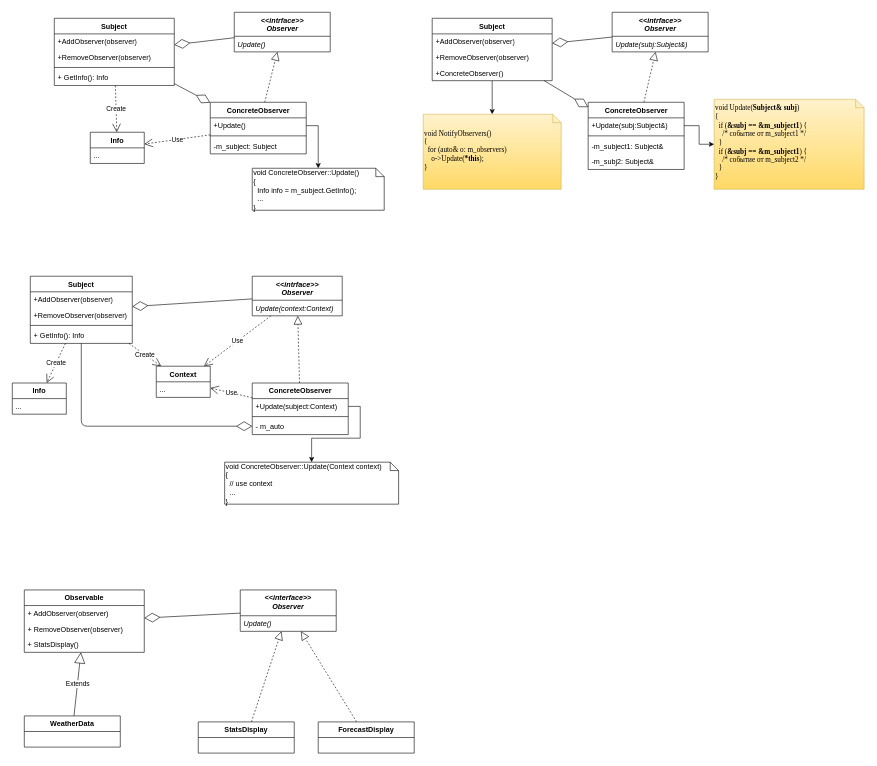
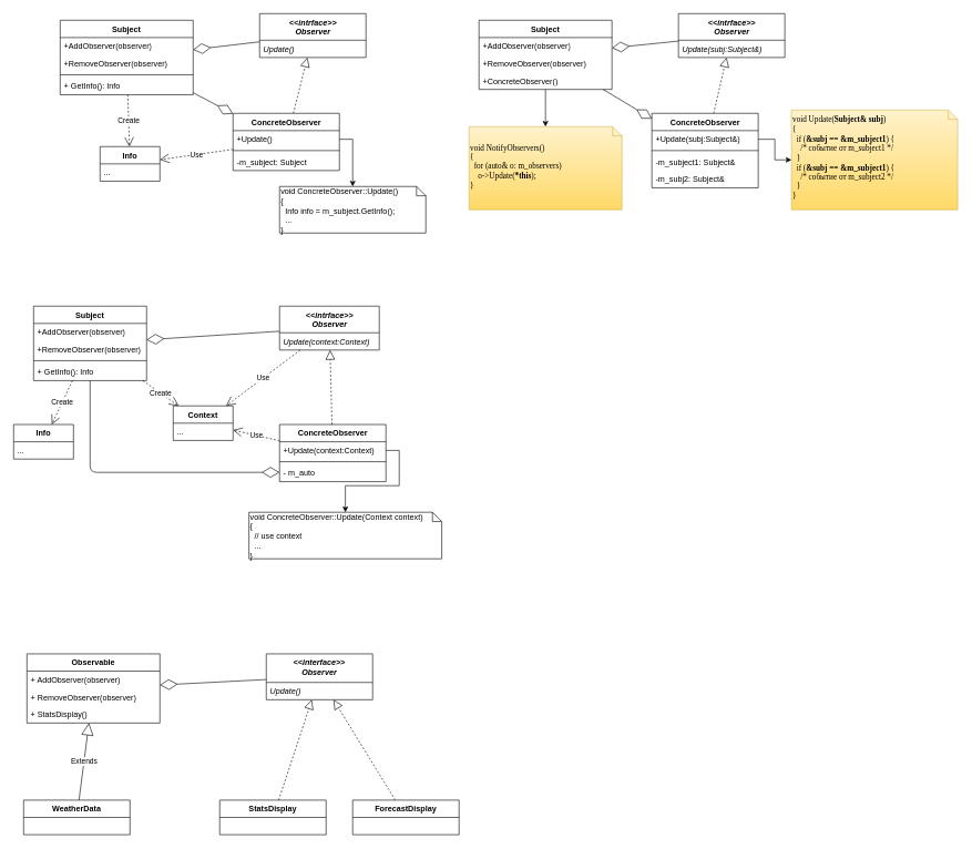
  <mxCell id="0" />
  <mxCell id="1" parent="0" />
  <mxCell id="2" value="&lt;span&gt;&amp;lt;&amp;lt;intrface&amp;gt;&amp;gt;&lt;br&gt;Observer&lt;/span&gt;" style="swimlane;fontStyle=3;align=center;verticalAlign=top;childLayout=stackLayout;horizontal=1;startSize=40;horizontalStack=0;resizeParent=1;resizeParentMax=0;resizeLast=0;collapsible=1;marginBottom=0;html=1;" parent="1" vertex="1"><mxGeometry x="390" y="20" width="160" height="66" as="geometry" /></mxCell>
  <mxCell id="3" value="Update()" style="text;strokeColor=none;fillColor=none;align=left;verticalAlign=top;spacingLeft=4;spacingRight=4;overflow=hidden;rotatable=0;points=[[0,0.5],[1,0.5]];portConstraint=eastwest;fontStyle=2" parent="2" vertex="1"><mxGeometry y="40" width="160" height="26" as="geometry" /></mxCell>
  <mxCell id="4" value="" style="endArrow=diamondThin;endFill=0;endSize=24;html=1;" parent="1" source="2" target="15" edge="1"><mxGeometry width="160" relative="1" as="geometry"><mxPoint x="150" y="160" as="sourcePoint" /><mxPoint x="310" y="160" as="targetPoint" /></mxGeometry></mxCell>
  <mxCell id="5" value="" style="endArrow=diamondThin;endFill=0;endSize=24;html=1;" parent="1" source="15" target="11" edge="1"><mxGeometry width="160" relative="1" as="geometry"><mxPoint x="140" y="270" as="sourcePoint" /><mxPoint x="300" y="270" as="targetPoint" /></mxGeometry></mxCell>
  <mxCell id="6" value="" style="endArrow=block;dashed=1;endFill=0;endSize=12;html=1;" parent="1" source="11" target="2" edge="1"><mxGeometry width="160" relative="1" as="geometry"><mxPoint x="490" y="140" as="sourcePoint" /><mxPoint x="650" y="140" as="targetPoint" /></mxGeometry></mxCell>
  <mxCell id="7" value="void ConcreteObserver::Update()&lt;br&gt;{&lt;br&gt;&amp;nbsp; Info info = m_subject.GetInfo();&lt;br&gt;&amp;nbsp; ...&lt;br&gt;}" style="shape=note;whiteSpace=wrap;html=1;size=14;verticalAlign=top;align=left;spacingTop=-6;" parent="1" vertex="1"><mxGeometry x="420" y="280" width="220" height="70" as="geometry" /></mxCell>
  <mxCell id="8" style="edgeStyle=orthogonalEdgeStyle;rounded=0;orthogonalLoop=1;jettySize=auto;html=1;" parent="1" source="12" target="7" edge="1"><mxGeometry relative="1" as="geometry" /></mxCell>
  <mxCell id="9" value="Info" style="swimlane;fontStyle=1;align=center;verticalAlign=top;childLayout=stackLayout;horizontal=1;startSize=26;horizontalStack=0;resizeParent=1;resizeParentMax=0;resizeLast=0;collapsible=1;marginBottom=0;" parent="1" vertex="1"><mxGeometry x="150" y="220" width="90" height="52" as="geometry" /></mxCell>
  <mxCell id="10" value="..." style="text;strokeColor=none;fillColor=none;align=left;verticalAlign=top;spacingLeft=4;spacingRight=4;overflow=hidden;rotatable=0;points=[[0,0.5],[1,0.5]];portConstraint=eastwest;html=1;" parent="9" vertex="1"><mxGeometry y="26" width="90" height="26" as="geometry" /></mxCell>
  <mxCell id="11" value="ConcreteObserver" style="swimlane;fontStyle=1;align=center;verticalAlign=top;childLayout=stackLayout;horizontal=1;startSize=26;horizontalStack=0;resizeParent=1;resizeParentMax=0;resizeLast=0;collapsible=1;marginBottom=0;html=1;" parent="1" vertex="1"><mxGeometry x="350" y="170" width="160" height="86" as="geometry" /></mxCell>
  <mxCell id="12" value="+Update()" style="text;strokeColor=none;fillColor=none;align=left;verticalAlign=top;spacingLeft=4;spacingRight=4;overflow=hidden;rotatable=0;points=[[0,0.5],[1,0.5]];portConstraint=eastwest;" parent="11" vertex="1"><mxGeometry y="26" width="160" height="26" as="geometry" /></mxCell>
  <mxCell id="13" value="" style="line;strokeWidth=1;fillColor=none;align=left;verticalAlign=middle;spacingTop=-1;spacingLeft=3;spacingRight=3;rotatable=0;labelPosition=right;points=[];portConstraint=eastwest;html=1;" parent="11" vertex="1"><mxGeometry y="52" width="160" height="8" as="geometry" /></mxCell>
  <mxCell id="14" value="-m_subject: Subject" style="text;strokeColor=none;fillColor=none;align=left;verticalAlign=top;spacingLeft=4;spacingRight=4;overflow=hidden;rotatable=0;points=[[0,0.5],[1,0.5]];portConstraint=eastwest;" parent="11" vertex="1"><mxGeometry y="60" width="160" height="26" as="geometry" /></mxCell>
  <mxCell id="15" value="Subject" style="swimlane;fontStyle=1;align=center;verticalAlign=top;childLayout=stackLayout;horizontal=1;startSize=26;horizontalStack=0;resizeParent=1;resizeParentMax=0;resizeLast=0;collapsible=1;marginBottom=0;" parent="1" vertex="1"><mxGeometry x="90" y="30" width="200" height="112" as="geometry" /></mxCell>
  <mxCell id="16" value="+AddObserver(observer)" style="text;strokeColor=none;fillColor=none;align=left;verticalAlign=top;spacingLeft=4;spacingRight=4;overflow=hidden;rotatable=0;points=[[0,0.5],[1,0.5]];portConstraint=eastwest;html=1;" parent="15" vertex="1"><mxGeometry y="26" width="200" height="26" as="geometry" /></mxCell>
  <mxCell id="17" value="+RemoveObserver(observer)" style="text;strokeColor=none;fillColor=none;align=left;verticalAlign=top;spacingLeft=4;spacingRight=4;overflow=hidden;rotatable=0;points=[[0,0.5],[1,0.5]];portConstraint=eastwest;html=1;" parent="15" vertex="1"><mxGeometry y="52" width="200" height="26" as="geometry" /></mxCell>
  <mxCell id="18" value="" style="line;strokeWidth=1;fillColor=none;align=left;verticalAlign=middle;spacingTop=-1;spacingLeft=3;spacingRight=3;rotatable=0;labelPosition=right;points=[];portConstraint=eastwest;html=1;" parent="15" vertex="1"><mxGeometry y="78" width="200" height="8" as="geometry" /></mxCell>
  <mxCell id="19" value="+ GetInfo(): Info" style="text;strokeColor=none;fillColor=none;align=left;verticalAlign=top;spacingLeft=4;spacingRight=4;overflow=hidden;rotatable=0;points=[[0,0.5],[1,0.5]];portConstraint=eastwest;html=1;" parent="15" vertex="1"><mxGeometry y="86" width="200" height="26" as="geometry" /></mxCell>
  <mxCell id="20" value="Create" style="endArrow=open;endSize=12;dashed=1;html=1;" parent="1" source="15" target="9" edge="1"><mxGeometry width="160" relative="1" as="geometry"><mxPoint x="70" y="170" as="sourcePoint" /><mxPoint x="230" y="170" as="targetPoint" /></mxGeometry></mxCell>
  <mxCell id="21" value="Use" style="endArrow=open;endSize=12;dashed=1;html=1;" parent="1" source="11" target="9" edge="1"><mxGeometry width="160" relative="1" as="geometry"><mxPoint x="181.529" y="142" as="sourcePoint" /><mxPoint x="199.647" y="230" as="targetPoint" /></mxGeometry></mxCell>
  <mxCell id="22" value="" style="endArrow=diamondThin;endFill=0;endSize=24;html=1;" parent="1" source="35" target="30" edge="1"><mxGeometry width="160" relative="1" as="geometry"><mxPoint x="100" y="630" as="sourcePoint" /><mxPoint x="260" y="630" as="targetPoint" /></mxGeometry></mxCell>
  <mxCell id="23" value="" style="endArrow=block;dashed=1;endFill=0;endSize=12;html=1;" parent="1" source="37" target="35" edge="1"><mxGeometry width="160" relative="1" as="geometry"><mxPoint x="440" y="610" as="sourcePoint" /><mxPoint x="600" y="610" as="targetPoint" /></mxGeometry></mxCell>
  <mxCell id="24" value="void ConcreteObserver::Update(Context context)&lt;br&gt;{&lt;br&gt;&amp;nbsp; // use context&lt;br&gt;&amp;nbsp; ...&lt;br&gt;}" style="shape=note;whiteSpace=wrap;html=1;size=14;verticalAlign=top;align=left;spacingTop=-6;" parent="1" vertex="1"><mxGeometry x="374" y="770" width="290" height="70" as="geometry" /></mxCell>
  <mxCell id="25" style="edgeStyle=orthogonalEdgeStyle;rounded=0;orthogonalLoop=1;jettySize=auto;html=1;" parent="1" source="38" target="24" edge="1"><mxGeometry relative="1" as="geometry" /></mxCell>
  <mxCell id="26" value="Create" style="endArrow=open;endSize=12;dashed=1;html=1;" parent="1" source="30" target="44" edge="1"><mxGeometry width="160" relative="1" as="geometry"><mxPoint x="20" y="640" as="sourcePoint" /><mxPoint x="180" y="640" as="targetPoint" /></mxGeometry></mxCell>
  <mxCell id="27" value="Create" style="endArrow=open;endSize=12;dashed=1;html=1;" parent="1" source="30" target="41" edge="1"><mxGeometry width="160" relative="1" as="geometry"><mxPoint x="10" y="460" as="sourcePoint" /><mxPoint x="170" y="460" as="targetPoint" /></mxGeometry></mxCell>
  <mxCell id="28" value="Use" style="endArrow=open;endSize=12;dashed=1;html=1;" parent="1" source="35" target="41" edge="1"><mxGeometry width="160" relative="1" as="geometry"><mxPoint x="208.154" y="510" as="sourcePoint" /><mxPoint x="258" y="462" as="targetPoint" /></mxGeometry></mxCell>
  <mxCell id="29" value="Use" style="endArrow=open;endSize=12;dashed=1;html=1;" parent="1" source="37" target="41" edge="1"><mxGeometry width="160" relative="1" as="geometry"><mxPoint x="381.822" y="510" as="sourcePoint" /><mxPoint x="319.019" y="462" as="targetPoint" /></mxGeometry></mxCell>
  <mxCell id="30" value="Subject" style="swimlane;fontStyle=1;align=center;verticalAlign=top;childLayout=stackLayout;horizontal=1;startSize=26;horizontalStack=0;resizeParent=1;resizeParentMax=0;resizeLast=0;collapsible=1;marginBottom=0;" parent="1" vertex="1"><mxGeometry x="50" y="460" width="170" height="112" as="geometry" /></mxCell>
  <mxCell id="31" value="+AddObserver(observer)" style="text;strokeColor=none;fillColor=none;align=left;verticalAlign=top;spacingLeft=4;spacingRight=4;overflow=hidden;rotatable=0;points=[[0,0.5],[1,0.5]];portConstraint=eastwest;html=1;" parent="30" vertex="1"><mxGeometry y="26" width="170" height="26" as="geometry" /></mxCell>
  <mxCell id="32" value="+RemoveObserver(observer)" style="text;strokeColor=none;fillColor=none;align=left;verticalAlign=top;spacingLeft=4;spacingRight=4;overflow=hidden;rotatable=0;points=[[0,0.5],[1,0.5]];portConstraint=eastwest;html=1;" parent="30" vertex="1"><mxGeometry y="52" width="170" height="26" as="geometry" /></mxCell>
  <mxCell id="33" value="" style="line;strokeWidth=1;fillColor=none;align=left;verticalAlign=middle;spacingTop=-1;spacingLeft=3;spacingRight=3;rotatable=0;labelPosition=right;points=[];portConstraint=eastwest;html=1;" parent="30" vertex="1"><mxGeometry y="78" width="170" height="8" as="geometry" /></mxCell>
  <mxCell id="34" value="+ GetInfo(): Info" style="text;strokeColor=none;fillColor=none;align=left;verticalAlign=top;spacingLeft=4;spacingRight=4;overflow=hidden;rotatable=0;points=[[0,0.5],[1,0.5]];portConstraint=eastwest;html=1;" parent="30" vertex="1"><mxGeometry y="86" width="170" height="26" as="geometry" /></mxCell>
  <mxCell id="35" value="&lt;span&gt;&amp;lt;&amp;lt;intrface&amp;gt;&amp;gt;&lt;br&gt;Observer&lt;/span&gt;" style="swimlane;fontStyle=3;align=center;verticalAlign=top;childLayout=stackLayout;horizontal=1;startSize=40;horizontalStack=0;resizeParent=1;resizeParentMax=0;resizeLast=0;collapsible=1;marginBottom=0;html=1;" parent="1" vertex="1"><mxGeometry x="420" y="460" width="150" height="66" as="geometry" /></mxCell>
  <mxCell id="36" value="Update(context:Context)" style="text;strokeColor=none;fillColor=none;align=left;verticalAlign=top;spacingLeft=4;spacingRight=4;overflow=hidden;rotatable=0;points=[[0,0.5],[1,0.5]];portConstraint=eastwest;fontStyle=2" parent="35" vertex="1"><mxGeometry y="40" width="150" height="26" as="geometry" /></mxCell>
  <mxCell id="37" value="ConcreteObserver" style="swimlane;fontStyle=1;align=center;verticalAlign=top;childLayout=stackLayout;horizontal=1;startSize=26;horizontalStack=0;resizeParent=1;resizeParentMax=0;resizeLast=0;collapsible=1;marginBottom=0;html=1;" parent="1" vertex="1"><mxGeometry x="420" y="638" width="160" height="86" as="geometry" /></mxCell>
- <mxCell id="38" value="+Update(subject:Context)" style="text;strokeColor=none;fillColor=none;align=left;verticalAlign=top;spacingLeft=4;spacingRight=4;overflow=hidden;rotatable=0;points=[[0,0.5],[1,0.5]];portConstraint=eastwest;" parent="37" vertex="1"><mxGeometry y="26" width="160" height="26" as="geometry" /></mxCell>
+ <mxCell id="38" value="+Update(context:Context)" style="text;strokeColor=none;fillColor=none;align=left;verticalAlign=top;spacingLeft=4;spacingRight=4;overflow=hidden;rotatable=0;points=[[0,0.5],[1,0.5]];portConstraint=eastwest;" parent="37" vertex="1"><mxGeometry y="26" width="160" height="26" as="geometry" /></mxCell>
  <mxCell id="39" value="" style="line;strokeWidth=1;fillColor=none;align=left;verticalAlign=middle;spacingTop=-1;spacingLeft=3;spacingRight=3;rotatable=0;labelPosition=right;points=[];portConstraint=eastwest;html=1;" parent="37" vertex="1"><mxGeometry y="52" width="160" height="8" as="geometry" /></mxCell>
  <mxCell id="40" value="- m_auto" style="text;strokeColor=none;fillColor=none;align=left;verticalAlign=top;spacingLeft=4;spacingRight=4;overflow=hidden;rotatable=0;points=[[0,0.5],[1,0.5]];portConstraint=eastwest;" parent="37" vertex="1"><mxGeometry y="60" width="160" height="26" as="geometry" /></mxCell>
  <mxCell id="41" value="Context" style="swimlane;fontStyle=1;align=center;verticalAlign=top;childLayout=stackLayout;horizontal=1;startSize=26;horizontalStack=0;resizeParent=1;resizeParentMax=0;resizeLast=0;collapsible=1;marginBottom=0;" parent="1" vertex="1"><mxGeometry x="260" y="610" width="90" height="52" as="geometry" /></mxCell>
  <mxCell id="42" value="..." style="text;strokeColor=none;fillColor=none;align=left;verticalAlign=top;spacingLeft=4;spacingRight=4;overflow=hidden;rotatable=0;points=[[0,0.5],[1,0.5]];portConstraint=eastwest;html=1;" parent="41" vertex="1"><mxGeometry y="26" width="90" height="26" as="geometry" /></mxCell>
  <mxCell id="43" value="" style="endArrow=diamondThin;endFill=0;endSize=24;html=1;edgeStyle=orthogonalEdgeStyle;" parent="1" source="30" target="37" edge="1"><mxGeometry width="160" relative="1" as="geometry"><mxPoint x="180" y="790" as="sourcePoint" /><mxPoint x="350" y="730" as="targetPoint" /><Array as="points"><mxPoint x="135" y="710" /></Array></mxGeometry></mxCell>
  <mxCell id="44" value="Info" style="swimlane;fontStyle=1;align=center;verticalAlign=top;childLayout=stackLayout;horizontal=1;startSize=26;horizontalStack=0;resizeParent=1;resizeParentMax=0;resizeLast=0;collapsible=1;marginBottom=0;" parent="1" vertex="1"><mxGeometry x="20" y="638" width="90" height="52" as="geometry" /></mxCell>
  <mxCell id="45" value="..." style="text;strokeColor=none;fillColor=none;align=left;verticalAlign=top;spacingLeft=4;spacingRight=4;overflow=hidden;rotatable=0;points=[[0,0.5],[1,0.5]];portConstraint=eastwest;html=1;" parent="44" vertex="1"><mxGeometry y="26" width="90" height="26" as="geometry" /></mxCell>
- <mxCell id="46" value="WeatherData" style="swimlane;fontStyle=1;align=center;verticalAlign=top;childLayout=stackLayout;horizontal=1;startSize=26;horizontalStack=0;resizeParent=1;resizeParentMax=0;resizeLast=0;collapsible=1;marginBottom=0;" parent="1" vertex="1"><mxGeometry x="40" y="1193" width="160" height="52" as="geometry" /></mxCell>
+ <mxCell id="46" value="WeatherData" style="swimlane;fontStyle=1;align=center;verticalAlign=top;childLayout=stackLayout;horizontal=1;startSize=26;horizontalStack=0;resizeParent=1;resizeParentMax=0;resizeLast=0;collapsible=1;marginBottom=0;" parent="1" vertex="1"><mxGeometry x="35" y="1203" width="160" height="52" as="geometry" /></mxCell>
  <mxCell id="47" value="Observable" style="swimlane;fontStyle=1;align=center;verticalAlign=top;childLayout=stackLayout;horizontal=1;startSize=26;horizontalStack=0;resizeParent=1;resizeParentMax=0;resizeLast=0;collapsible=1;marginBottom=0;" parent="1" vertex="1"><mxGeometry x="40" y="983" width="200" height="104" as="geometry" /></mxCell>
  <mxCell id="48" value="+ AddObserver(observer)" style="text;strokeColor=none;fillColor=none;align=left;verticalAlign=top;spacingLeft=4;spacingRight=4;overflow=hidden;rotatable=0;points=[[0,0.5],[1,0.5]];portConstraint=eastwest;" parent="47" vertex="1"><mxGeometry y="26" width="200" height="26" as="geometry" /></mxCell>
  <mxCell id="49" value="+ RemoveObserver(observer)" style="text;strokeColor=none;fillColor=none;align=left;verticalAlign=top;spacingLeft=4;spacingRight=4;overflow=hidden;rotatable=0;points=[[0,0.5],[1,0.5]];portConstraint=eastwest;" parent="47" vertex="1"><mxGeometry y="52" width="200" height="26" as="geometry" /></mxCell>
  <mxCell id="50" value="+ StatsDisplay()" style="text;strokeColor=none;fillColor=none;align=left;verticalAlign=top;spacingLeft=4;spacingRight=4;overflow=hidden;rotatable=0;points=[[0,0.5],[1,0.5]];portConstraint=eastwest;" parent="47" vertex="1"><mxGeometry y="78" width="200" height="26" as="geometry" /></mxCell>
  <mxCell id="51" value="Extends" style="endArrow=block;endSize=16;endFill=0;html=1;" parent="1" source="46" target="47" edge="1"><mxGeometry width="160" relative="1" as="geometry"><mxPoint x="-130" y="1133" as="sourcePoint" /><mxPoint x="30" y="1133" as="targetPoint" /></mxGeometry></mxCell>
  <mxCell id="52" value="&lt;&lt;interface&gt;&gt;&#10;Observer" style="swimlane;fontStyle=3;align=center;verticalAlign=top;childLayout=stackLayout;horizontal=1;startSize=43;horizontalStack=0;resizeParent=1;resizeParentMax=0;resizeLast=0;collapsible=1;marginBottom=0;" parent="1" vertex="1"><mxGeometry x="400" y="983" width="160" height="69" as="geometry" /></mxCell>
  <mxCell id="53" value="Update()" style="text;strokeColor=none;fillColor=none;align=left;verticalAlign=top;spacingLeft=4;spacingRight=4;overflow=hidden;rotatable=0;points=[[0,0.5],[1,0.5]];portConstraint=eastwest;fontStyle=2" parent="52" vertex="1"><mxGeometry y="43" width="160" height="26" as="geometry" /></mxCell>
  <mxCell id="54" value="StatsDisplay" style="swimlane;fontStyle=1;align=center;verticalAlign=top;childLayout=stackLayout;horizontal=1;startSize=26;horizontalStack=0;resizeParent=1;resizeParentMax=0;resizeLast=0;collapsible=1;marginBottom=0;" parent="1" vertex="1"><mxGeometry x="330" y="1203" width="160" height="52" as="geometry" /></mxCell>
  <mxCell id="55" value="" style="endArrow=block;dashed=1;endFill=0;endSize=12;html=1;" parent="1" source="54" target="52" edge="1"><mxGeometry width="160" relative="1" as="geometry"><mxPoint x="440" y="1143" as="sourcePoint" /><mxPoint x="600" y="1143" as="targetPoint" /></mxGeometry></mxCell>
  <mxCell id="56" value="ForecastDisplay" style="swimlane;fontStyle=1;align=center;verticalAlign=top;childLayout=stackLayout;horizontal=1;startSize=26;horizontalStack=0;resizeParent=1;resizeParentMax=0;resizeLast=0;collapsible=1;marginBottom=0;" parent="1" vertex="1"><mxGeometry x="530" y="1203" width="160" height="52" as="geometry" /></mxCell>
  <mxCell id="57" value="" style="endArrow=block;dashed=1;endFill=0;endSize=12;html=1;" parent="1" source="56" target="52" edge="1"><mxGeometry width="160" relative="1" as="geometry"><mxPoint x="440" y="1143" as="sourcePoint" /><mxPoint x="600" y="1143" as="targetPoint" /></mxGeometry></mxCell>
  <mxCell id="58" value="" style="endArrow=diamondThin;endFill=0;endSize=24;html=1;" parent="1" source="52" target="47" edge="1"><mxGeometry width="160" relative="1" as="geometry"><mxPoint x="200" y="1133" as="sourcePoint" /><mxPoint x="360" y="1133" as="targetPoint" /></mxGeometry></mxCell>
  <mxCell id="59" value="&lt;span&gt;&amp;lt;&amp;lt;intrface&amp;gt;&amp;gt;&lt;br&gt;Observer&lt;/span&gt;" style="swimlane;fontStyle=3;align=center;verticalAlign=top;childLayout=stackLayout;horizontal=1;startSize=40;horizontalStack=0;resizeParent=1;resizeParentMax=0;resizeLast=0;collapsible=1;marginBottom=0;html=1;" vertex="1" parent="1"><mxGeometry x="1020" y="20" width="160" height="66" as="geometry" /></mxCell>
  <mxCell id="60" value="Update(subj:Subject&amp;)" style="text;strokeColor=none;fillColor=none;align=left;verticalAlign=top;spacingLeft=4;spacingRight=4;overflow=hidden;rotatable=0;points=[[0,0.5],[1,0.5]];portConstraint=eastwest;fontStyle=2" vertex="1" parent="59"><mxGeometry y="40" width="160" height="26" as="geometry" /></mxCell>
  <mxCell id="61" value="" style="endArrow=diamondThin;endFill=0;endSize=24;html=1;" edge="1" source="59" target="72" parent="1"><mxGeometry width="160" relative="1" as="geometry"><mxPoint x="780" y="160" as="sourcePoint" /><mxPoint x="940" y="160" as="targetPoint" /></mxGeometry></mxCell>
  <mxCell id="62" value="" style="endArrow=diamondThin;endFill=0;endSize=24;html=1;" edge="1" source="72" target="66" parent="1"><mxGeometry width="160" relative="1" as="geometry"><mxPoint x="770" y="270" as="sourcePoint" /><mxPoint x="930" y="270" as="targetPoint" /></mxGeometry></mxCell>
  <mxCell id="63" value="" style="endArrow=block;dashed=1;endFill=0;endSize=12;html=1;" edge="1" source="66" target="59" parent="1"><mxGeometry width="160" relative="1" as="geometry"><mxPoint x="1120" y="140" as="sourcePoint" /><mxPoint x="1280" y="140" as="targetPoint" /></mxGeometry></mxCell>
  <mxCell id="64" value="void Update(&lt;b&gt;Subject&amp;amp; subj&lt;/b&gt;)&lt;br&gt;{&lt;br&gt;&amp;nbsp; if (&lt;b&gt;&amp;amp;subj == &amp;amp;m_subject1&lt;/b&gt;) {&lt;br&gt;&amp;nbsp; &amp;nbsp; /* событие от m_subject1 */&lt;br&gt;&amp;nbsp; }&lt;br&gt;&amp;nbsp; if (&lt;b&gt;&amp;amp;subj == &amp;amp;m_subject1&lt;/b&gt;) {&lt;br style=&quot;border-color: var(--border-color);&quot;&gt;&amp;nbsp; &amp;nbsp; /* событие от m_subject2 */&lt;br style=&quot;border-color: var(--border-color);&quot;&gt;&amp;nbsp; }&lt;br&gt;}" style="shape=note;whiteSpace=wrap;html=1;size=14;verticalAlign=middle;align=left;spacingTop=-6;fillColor=#fff2cc;gradientColor=#ffd966;strokeColor=#d6b656;fontFamily=Lucida Console;" vertex="1" parent="1"><mxGeometry x="1190" y="165" width="250" height="150" as="geometry" /></mxCell>
  <mxCell id="65" style="edgeStyle=orthogonalEdgeStyle;rounded=0;orthogonalLoop=1;jettySize=auto;html=1;" edge="1" source="67" target="64" parent="1"><mxGeometry relative="1" as="geometry" /></mxCell>
  <mxCell id="66" value="ConcreteObserver" style="swimlane;fontStyle=1;align=center;verticalAlign=top;childLayout=stackLayout;horizontal=1;startSize=26;horizontalStack=0;resizeParent=1;resizeParentMax=0;resizeLast=0;collapsible=1;marginBottom=0;html=1;" vertex="1" parent="1"><mxGeometry x="980" y="170" width="160" height="112" as="geometry" /></mxCell>
  <mxCell id="67" value="+Update(subj:Subject&amp;)" style="text;strokeColor=none;fillColor=none;align=left;verticalAlign=top;spacingLeft=4;spacingRight=4;overflow=hidden;rotatable=0;points=[[0,0.5],[1,0.5]];portConstraint=eastwest;" vertex="1" parent="66"><mxGeometry y="26" width="160" height="26" as="geometry" /></mxCell>
  <mxCell id="68" value="" style="line;strokeWidth=1;fillColor=none;align=left;verticalAlign=middle;spacingTop=-1;spacingLeft=3;spacingRight=3;rotatable=0;labelPosition=right;points=[];portConstraint=eastwest;html=1;" vertex="1" parent="66"><mxGeometry y="52" width="160" height="8" as="geometry" /></mxCell>
  <mxCell id="69" value="-m_subject1: Subject&amp;" style="text;strokeColor=none;fillColor=none;align=left;verticalAlign=top;spacingLeft=4;spacingRight=4;overflow=hidden;rotatable=0;points=[[0,0.5],[1,0.5]];portConstraint=eastwest;" vertex="1" parent="66"><mxGeometry y="60" width="160" height="26" as="geometry" /></mxCell>
  <mxCell id="70" value="-m_subj2: Subject&amp;" style="text;strokeColor=none;fillColor=none;align=left;verticalAlign=top;spacingLeft=4;spacingRight=4;overflow=hidden;rotatable=0;points=[[0,0.5],[1,0.5]];portConstraint=eastwest;" vertex="1" parent="66"><mxGeometry y="86" width="160" height="26" as="geometry" /></mxCell>
  <mxCell id="71" style="edgeStyle=orthogonalEdgeStyle;rounded=0;orthogonalLoop=1;jettySize=auto;html=1;" edge="1" parent="1" source="72" target="76"><mxGeometry relative="1" as="geometry" /></mxCell>
  <mxCell id="72" value="Subject" style="swimlane;fontStyle=1;align=center;verticalAlign=top;childLayout=stackLayout;horizontal=1;startSize=26;horizontalStack=0;resizeParent=1;resizeParentMax=0;resizeLast=0;collapsible=1;marginBottom=0;" vertex="1" parent="1"><mxGeometry x="720" y="30" width="200" height="104" as="geometry" /></mxCell>
  <mxCell id="73" value="+AddObserver(observer)" style="text;strokeColor=none;fillColor=none;align=left;verticalAlign=top;spacingLeft=4;spacingRight=4;overflow=hidden;rotatable=0;points=[[0,0.5],[1,0.5]];portConstraint=eastwest;html=1;" vertex="1" parent="72"><mxGeometry y="26" width="200" height="26" as="geometry" /></mxCell>
  <mxCell id="74" value="+RemoveObserver(observer)" style="text;strokeColor=none;fillColor=none;align=left;verticalAlign=top;spacingLeft=4;spacingRight=4;overflow=hidden;rotatable=0;points=[[0,0.5],[1,0.5]];portConstraint=eastwest;html=1;" vertex="1" parent="72"><mxGeometry y="52" width="200" height="26" as="geometry" /></mxCell>
  <mxCell id="75" value="+ConcreteObserver()" style="text;strokeColor=none;fillColor=none;align=left;verticalAlign=top;spacingLeft=4;spacingRight=4;overflow=hidden;rotatable=0;points=[[0,0.5],[1,0.5]];portConstraint=eastwest;html=1;" vertex="1" parent="72"><mxGeometry y="78" width="200" height="26" as="geometry" /></mxCell>
  <mxCell id="76" value="void NotifyObservers()&lt;br&gt;{&lt;br&gt;&amp;nbsp; for (auto&amp;amp; o: m_observers)&lt;br&gt;&amp;nbsp; &amp;nbsp; o-&amp;gt;Update(&lt;b&gt;*this&lt;/b&gt;);&lt;br&gt;}" style="shape=note;whiteSpace=wrap;html=1;size=14;verticalAlign=middle;align=left;spacingTop=-6;fillColor=#fff2cc;gradientColor=#ffd966;strokeColor=#d6b656;fontFamily=Lucida Console;" vertex="1" parent="1"><mxGeometry x="705" y="190" width="230" height="125" as="geometry" /></mxCell>
